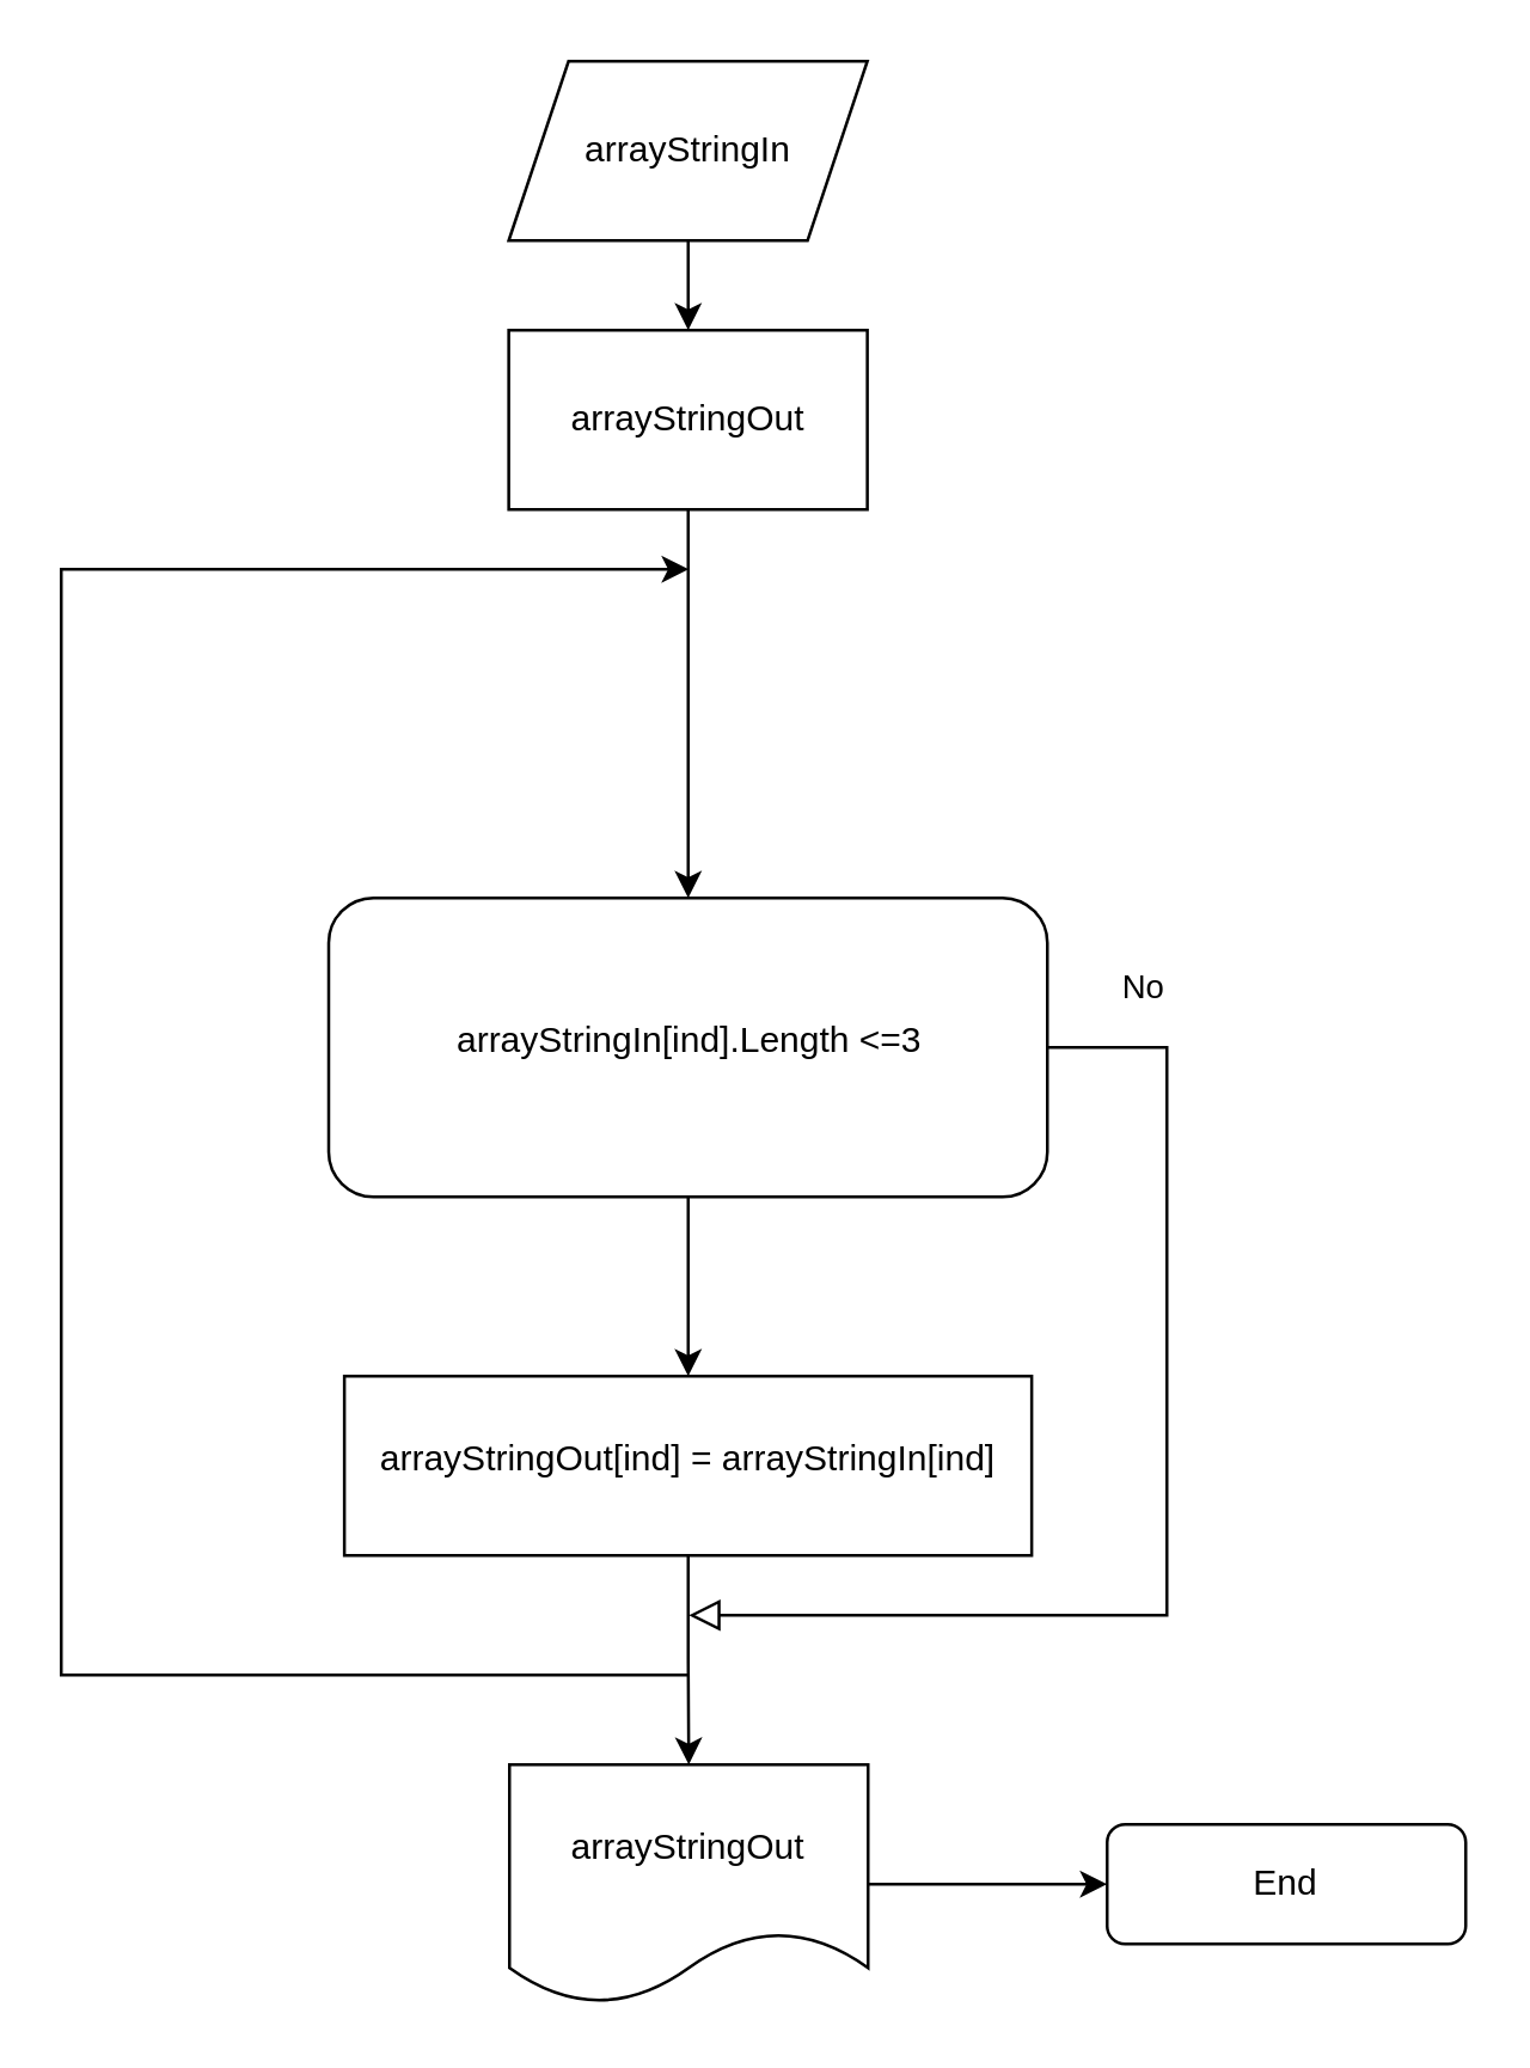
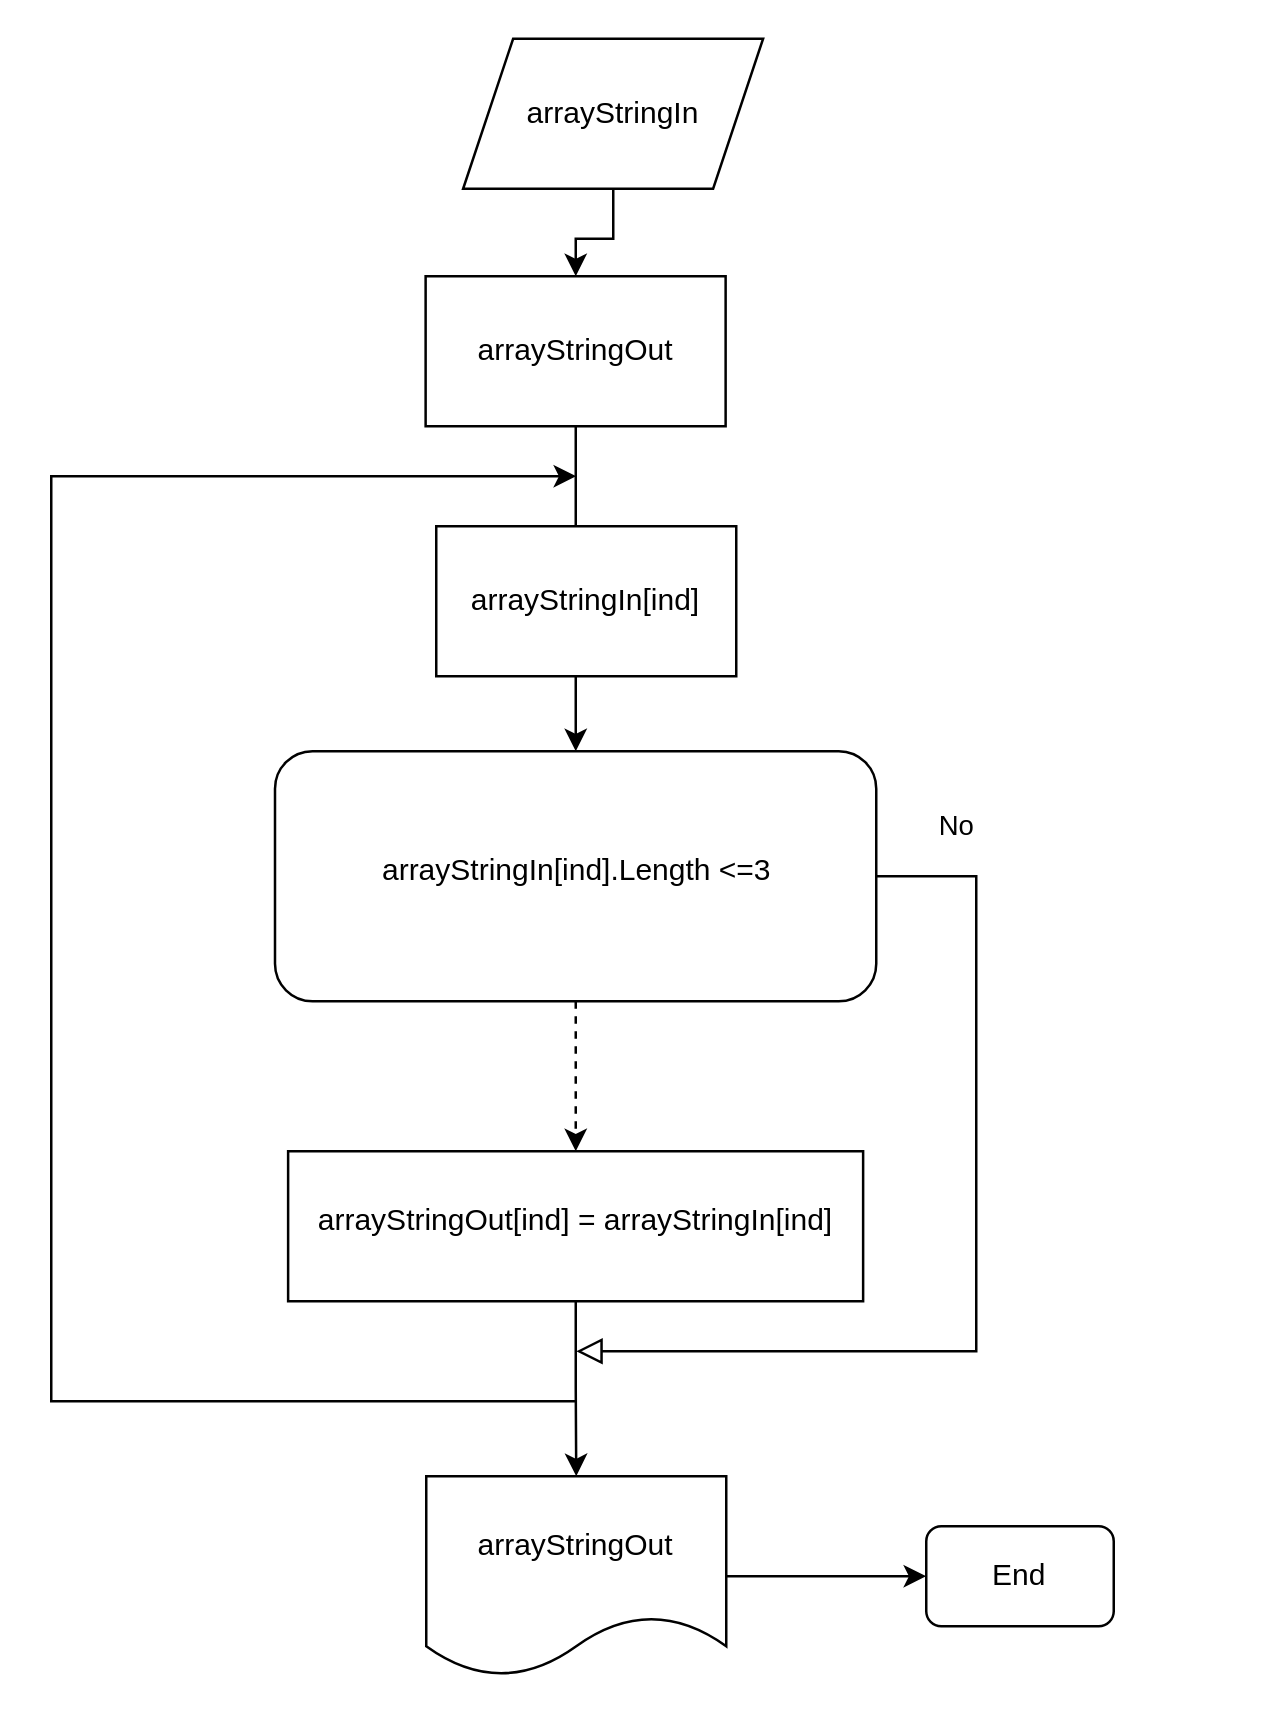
  <mxCell id="0" />
  <mxCell id="1" parent="0" />
- <mxCell id="2" value="" style="edgeStyle=orthogonalEdgeStyle;rounded=0;orthogonalLoop=1;jettySize=auto;html=1;" edge="1" parent="1" source="3" target="11"><mxGeometry relative="1" as="geometry" /></mxCell>
+ <mxCell id="2" value="" style="edgeStyle=orthogonalEdgeStyle;rounded=0;orthogonalLoop=1;jettySize=auto;html=1;dashed=1;" edge="1" parent="1" source="3" target="11"><mxGeometry relative="1" as="geometry" /></mxCell>
  <mxCell id="3" value="arrayStringIn[ind].Length &amp;lt;=3" style="whiteSpace=wrap;html=1;shadow=0;fontFamily=Helvetica;fontSize=12;align=center;strokeWidth=1;spacing=6;spacingTop=-4;rounded=1;" parent="1" vertex="1"><mxGeometry x="109.5" y="300" width="240.5" height="100" as="geometry" /></mxCell>
  <mxCell id="4" value="No" style="rounded=0;html=1;jettySize=auto;orthogonalLoop=1;fontSize=11;endArrow=block;endFill=0;endSize=8;strokeWidth=1;shadow=0;labelBackgroundColor=none;edgeStyle=orthogonalEdgeStyle;exitX=1;exitY=0.5;exitDx=0;exitDy=0;" parent="1" source="3" edge="1"><mxGeometry x="-0.834" y="20" relative="1" as="geometry"><mxPoint as="offset" /><mxPoint x="100" y="660" as="sourcePoint" /><mxPoint x="230" y="540" as="targetPoint" /><Array as="points"><mxPoint x="390" y="350" /><mxPoint x="390" y="540" /></Array></mxGeometry></mxCell>
- <mxCell id="5" value="End" style="rounded=1;whiteSpace=wrap;html=1;fontSize=12;glass=0;strokeWidth=1;shadow=0;" parent="1" vertex="1"><mxGeometry x="370" y="610" width="120" height="40" as="geometry" /></mxCell>
+ <mxCell id="5" value="End" style="rounded=1;whiteSpace=wrap;html=1;fontSize=12;glass=0;strokeWidth=1;shadow=0;" parent="1" vertex="1"><mxGeometry x="370" y="610" width="75" height="40" as="geometry" /></mxCell>
  <mxCell id="6" value="" style="edgeStyle=orthogonalEdgeStyle;rounded=0;orthogonalLoop=1;jettySize=auto;html=1;" edge="1" parent="1" source="7" target="9"><mxGeometry relative="1" as="geometry" /></mxCell>
- <mxCell id="7" value="arrayStringIn" style="shape=parallelogram;perimeter=parallelogramPerimeter;whiteSpace=wrap;html=1;fixedSize=1;" vertex="1" parent="1"><mxGeometry x="169.75" y="20" width="120" height="60" as="geometry" /></mxCell>
+ <mxCell id="7" value="arrayStringIn" style="shape=parallelogram;perimeter=parallelogramPerimeter;whiteSpace=wrap;html=1;fixedSize=1;" vertex="1" parent="1"><mxGeometry x="184.75" y="15" width="120" height="60" as="geometry" /></mxCell>
  <mxCell id="8" value="" style="edgeStyle=orthogonalEdgeStyle;rounded=0;orthogonalLoop=1;jettySize=auto;html=1;" edge="1" parent="1" source="9" target="3"><mxGeometry relative="1" as="geometry" /></mxCell>
  <mxCell id="9" value="arrayStringOut" style="whiteSpace=wrap;html=1;" vertex="1" parent="1"><mxGeometry x="169.75" y="110" width="120" height="60" as="geometry" /></mxCell>
  <mxCell id="10" value="" style="edgeStyle=orthogonalEdgeStyle;rounded=0;orthogonalLoop=1;jettySize=auto;html=1;" edge="1" parent="1" source="11" target="13"><mxGeometry relative="1" as="geometry"><mxPoint x="100" y="610" as="targetPoint" /></mxGeometry></mxCell>
  <mxCell id="11" value="arrayStringOut[ind] = arrayStringIn[ind]" style="whiteSpace=wrap;html=1;shadow=0;strokeWidth=1;spacing=6;spacingTop=-4;" vertex="1" parent="1"><mxGeometry x="114.75" y="460" width="230" height="60" as="geometry" /></mxCell>
  <mxCell id="12" value="" style="edgeStyle=orthogonalEdgeStyle;rounded=0;orthogonalLoop=1;jettySize=auto;html=1;" edge="1" parent="1" source="13" target="5"><mxGeometry relative="1" as="geometry" /></mxCell>
  <mxCell id="13" value="arrayStringOut" style="shape=document;whiteSpace=wrap;html=1;boundedLbl=1;" vertex="1" parent="1"><mxGeometry x="170" y="590" width="120" height="80" as="geometry" /></mxCell>
+ <mxCell id="14" value="arrayStringIn[ind]" style="rounded=0;whiteSpace=wrap;html=1;" vertex="1" parent="1"><mxGeometry x="174" y="210" width="120" height="60" as="geometry" /></mxCell>
  <mxCell id="15" value="" style="endArrow=classic;html=1;rounded=0;" edge="1" parent="1"><mxGeometry width="50" height="50" relative="1" as="geometry"><mxPoint x="230" y="560" as="sourcePoint" /><mxPoint x="230" y="190" as="targetPoint" /><Array as="points"><mxPoint x="20" y="560" /><mxPoint x="20" y="190" /></Array></mxGeometry></mxCell>
